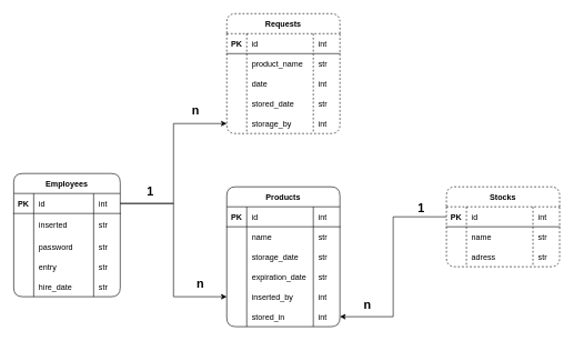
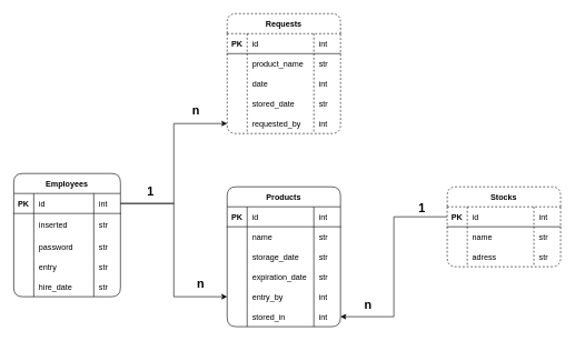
  <mxCell id="0" />
  <mxCell id="1" parent="0" />
  <mxCell id="2" value="Employees" style="shape=table;startSize=30;container=1;collapsible=1;childLayout=tableLayout;fixedRows=1;rowLines=0;fontStyle=1;align=center;resizeLast=1;perimeterSpacing=0;strokeWidth=1;rounded=1;swimlaneFillColor=default;fillStyle=auto;" parent="1" vertex="1"><mxGeometry x="20" y="260" width="160" height="185" as="geometry"><mxRectangle x="40" y="40" width="100" height="30" as="alternateBounds" /></mxGeometry></mxCell>
  <mxCell id="3" value="" style="shape=tableRow;horizontal=0;startSize=0;swimlaneHead=0;swimlaneBody=0;fillColor=none;collapsible=0;dropTarget=0;points=[[0,0.5],[1,0.5]];portConstraint=eastwest;top=0;left=0;right=0;bottom=1;" parent="2" vertex="1"><mxGeometry y="30" width="160" height="30" as="geometry" /></mxCell>
  <mxCell id="4" value="PK" style="shape=partialRectangle;connectable=0;fillColor=none;top=0;left=0;bottom=0;right=0;fontStyle=1;overflow=hidden;" parent="3" vertex="1"><mxGeometry width="30" height="30" as="geometry"><mxRectangle width="30" height="30" as="alternateBounds" /></mxGeometry></mxCell>
  <mxCell id="5" value="id" style="shape=partialRectangle;connectable=0;fillColor=none;top=0;left=0;bottom=0;right=0;align=left;spacingLeft=6;fontStyle=0;overflow=hidden;" parent="3" vertex="1"><mxGeometry x="30" width="90" height="30" as="geometry"><mxRectangle width="90" height="30" as="alternateBounds" /></mxGeometry></mxCell>
  <mxCell id="6" value="int" style="shape=partialRectangle;connectable=0;fillColor=none;top=0;left=0;bottom=0;right=0;align=left;spacingLeft=6;fontStyle=0;overflow=hidden;" vertex="1" parent="3"><mxGeometry x="120" width="40" height="30" as="geometry"><mxRectangle width="40" height="30" as="alternateBounds" /></mxGeometry></mxCell>
  <mxCell id="7" value="" style="shape=tableRow;horizontal=0;startSize=0;swimlaneHead=0;swimlaneBody=0;fillColor=none;collapsible=0;dropTarget=0;points=[[0,0.5],[1,0.5]];portConstraint=eastwest;top=0;left=0;right=0;bottom=0;" parent="2" vertex="1"><mxGeometry y="60" width="160" height="35" as="geometry" /></mxCell>
  <mxCell id="8" value="" style="shape=partialRectangle;connectable=0;fillColor=none;top=0;left=0;bottom=0;right=0;editable=1;overflow=hidden;" parent="7" vertex="1"><mxGeometry width="30" height="35" as="geometry"><mxRectangle width="30" height="35" as="alternateBounds" /></mxGeometry></mxCell>
  <mxCell id="9" value="inserted" style="shape=partialRectangle;connectable=0;fillColor=none;top=0;left=0;bottom=0;right=0;align=left;spacingLeft=6;overflow=hidden;" parent="7" vertex="1"><mxGeometry x="30" width="90" height="35" as="geometry"><mxRectangle width="90" height="35" as="alternateBounds" /></mxGeometry></mxCell>
  <mxCell id="10" value="str" style="shape=partialRectangle;connectable=0;fillColor=none;top=0;left=0;bottom=0;right=0;align=left;spacingLeft=6;overflow=hidden;" vertex="1" parent="7"><mxGeometry x="120" width="40" height="35" as="geometry"><mxRectangle width="40" height="35" as="alternateBounds" /></mxGeometry></mxCell>
  <mxCell id="11" style="shape=tableRow;horizontal=0;startSize=0;swimlaneHead=0;swimlaneBody=0;fillColor=none;collapsible=0;dropTarget=0;points=[[0,0.5],[1,0.5]];portConstraint=eastwest;top=0;left=0;right=0;bottom=0;" vertex="1" parent="2"><mxGeometry y="95" width="160" height="30" as="geometry" /></mxCell>
  <mxCell id="12" style="shape=partialRectangle;connectable=0;fillColor=none;top=0;left=0;bottom=0;right=0;editable=1;overflow=hidden;" vertex="1" parent="11"><mxGeometry width="30" height="30" as="geometry"><mxRectangle width="30" height="30" as="alternateBounds" /></mxGeometry></mxCell>
  <mxCell id="13" value="password" style="shape=partialRectangle;connectable=0;fillColor=none;top=0;left=0;bottom=0;right=0;align=left;spacingLeft=6;overflow=hidden;" vertex="1" parent="11"><mxGeometry x="30" width="90" height="30" as="geometry"><mxRectangle width="90" height="30" as="alternateBounds" /></mxGeometry></mxCell>
  <mxCell id="14" value="str" style="shape=partialRectangle;connectable=0;fillColor=none;top=0;left=0;bottom=0;right=0;align=left;spacingLeft=6;overflow=hidden;" vertex="1" parent="11"><mxGeometry x="120" width="40" height="30" as="geometry"><mxRectangle width="40" height="30" as="alternateBounds" /></mxGeometry></mxCell>
  <mxCell id="15" value="" style="shape=tableRow;horizontal=0;startSize=0;swimlaneHead=0;swimlaneBody=0;fillColor=none;collapsible=0;dropTarget=0;points=[[0,0.5],[1,0.5]];portConstraint=eastwest;top=0;left=0;right=0;bottom=0;" parent="2" vertex="1"><mxGeometry y="125" width="160" height="30" as="geometry" /></mxCell>
  <mxCell id="16" value="" style="shape=partialRectangle;connectable=0;fillColor=none;top=0;left=0;bottom=0;right=0;editable=1;overflow=hidden;" parent="15" vertex="1"><mxGeometry width="30" height="30" as="geometry"><mxRectangle width="30" height="30" as="alternateBounds" /></mxGeometry></mxCell>
  <mxCell id="17" value="entry" style="shape=partialRectangle;connectable=0;fillColor=none;top=0;left=0;bottom=0;right=0;align=left;spacingLeft=6;overflow=hidden;" parent="15" vertex="1"><mxGeometry x="30" width="90" height="30" as="geometry"><mxRectangle width="90" height="30" as="alternateBounds" /></mxGeometry></mxCell>
  <mxCell id="18" value="str" style="shape=partialRectangle;connectable=0;fillColor=none;top=0;left=0;bottom=0;right=0;align=left;spacingLeft=6;overflow=hidden;" vertex="1" parent="15"><mxGeometry x="120" width="40" height="30" as="geometry"><mxRectangle width="40" height="30" as="alternateBounds" /></mxGeometry></mxCell>
  <mxCell id="19" style="shape=tableRow;horizontal=0;startSize=0;swimlaneHead=0;swimlaneBody=0;fillColor=none;collapsible=0;dropTarget=0;points=[[0,0.5],[1,0.5]];portConstraint=eastwest;top=0;left=0;right=0;bottom=0;" parent="2" vertex="1"><mxGeometry y="155" width="160" height="30" as="geometry" /></mxCell>
  <mxCell id="20" style="shape=partialRectangle;connectable=0;fillColor=none;top=0;left=0;bottom=0;right=0;editable=1;overflow=hidden;" parent="19" vertex="1"><mxGeometry width="30" height="30" as="geometry"><mxRectangle width="30" height="30" as="alternateBounds" /></mxGeometry></mxCell>
  <mxCell id="21" value="hire_date" style="shape=partialRectangle;connectable=0;fillColor=none;top=0;left=0;bottom=0;right=0;align=left;spacingLeft=6;overflow=hidden;" parent="19" vertex="1"><mxGeometry x="30" width="90" height="30" as="geometry"><mxRectangle width="90" height="30" as="alternateBounds" /></mxGeometry></mxCell>
  <mxCell id="22" value="str" style="shape=partialRectangle;connectable=0;fillColor=none;top=0;left=0;bottom=0;right=0;align=left;spacingLeft=6;overflow=hidden;" vertex="1" parent="19"><mxGeometry x="120" width="40" height="30" as="geometry"><mxRectangle width="40" height="30" as="alternateBounds" /></mxGeometry></mxCell>
  <mxCell id="23" value="Products" style="shape=table;startSize=30;container=1;collapsible=1;childLayout=tableLayout;fixedRows=1;rowLines=0;fontStyle=1;align=center;resizeLast=1;rounded=1;shadow=0;gradientColor=none;swimlaneFillColor=default;" parent="1" vertex="1"><mxGeometry x="340" y="280" width="170" height="210" as="geometry"><mxRectangle x="40" y="190" width="90" height="30" as="alternateBounds" /></mxGeometry></mxCell>
  <mxCell id="24" value="" style="shape=tableRow;horizontal=0;startSize=0;swimlaneHead=0;swimlaneBody=0;fillColor=none;collapsible=0;dropTarget=0;points=[[0,0.5],[1,0.5]];portConstraint=eastwest;top=0;left=0;right=0;bottom=1;" parent="23" vertex="1"><mxGeometry y="30" width="170" height="30" as="geometry" /></mxCell>
  <mxCell id="25" value="PK" style="shape=partialRectangle;connectable=0;fillColor=none;top=0;left=0;bottom=0;right=0;fontStyle=1;overflow=hidden;" parent="24" vertex="1"><mxGeometry width="30" height="30" as="geometry"><mxRectangle width="30" height="30" as="alternateBounds" /></mxGeometry></mxCell>
  <mxCell id="26" value="id" style="shape=partialRectangle;connectable=0;fillColor=none;top=0;left=0;bottom=0;right=0;align=left;spacingLeft=6;fontStyle=0;overflow=hidden;" parent="24" vertex="1"><mxGeometry x="30" width="100" height="30" as="geometry"><mxRectangle width="100" height="30" as="alternateBounds" /></mxGeometry></mxCell>
  <mxCell id="27" value="int" style="shape=partialRectangle;connectable=0;fillColor=none;top=0;left=0;bottom=0;right=0;align=left;spacingLeft=6;fontStyle=0;overflow=hidden;" vertex="1" parent="24"><mxGeometry x="130" width="40" height="30" as="geometry"><mxRectangle width="40" height="30" as="alternateBounds" /></mxGeometry></mxCell>
  <mxCell id="28" value="" style="shape=tableRow;horizontal=0;startSize=0;swimlaneHead=0;swimlaneBody=0;fillColor=none;collapsible=0;dropTarget=0;points=[[0,0.5],[1,0.5]];portConstraint=eastwest;top=0;left=0;right=0;bottom=0;" parent="23" vertex="1"><mxGeometry y="60" width="170" height="30" as="geometry" /></mxCell>
  <mxCell id="29" value="" style="shape=partialRectangle;connectable=0;fillColor=none;top=0;left=0;bottom=0;right=0;editable=1;overflow=hidden;" parent="28" vertex="1"><mxGeometry width="30" height="30" as="geometry"><mxRectangle width="30" height="30" as="alternateBounds" /></mxGeometry></mxCell>
  <mxCell id="30" value="name" style="shape=partialRectangle;connectable=0;fillColor=none;top=0;left=0;bottom=0;right=0;align=left;spacingLeft=6;overflow=hidden;" parent="28" vertex="1"><mxGeometry x="30" width="100" height="30" as="geometry"><mxRectangle width="100" height="30" as="alternateBounds" /></mxGeometry></mxCell>
  <mxCell id="31" value="str" style="shape=partialRectangle;connectable=0;fillColor=none;top=0;left=0;bottom=0;right=0;align=left;spacingLeft=6;overflow=hidden;" vertex="1" parent="28"><mxGeometry x="130" width="40" height="30" as="geometry"><mxRectangle width="40" height="30" as="alternateBounds" /></mxGeometry></mxCell>
  <mxCell id="32" style="shape=tableRow;horizontal=0;startSize=0;swimlaneHead=0;swimlaneBody=0;fillColor=none;collapsible=0;dropTarget=0;points=[[0,0.5],[1,0.5]];portConstraint=eastwest;top=0;left=0;right=0;bottom=0;" parent="23" vertex="1"><mxGeometry y="90" width="170" height="30" as="geometry" /></mxCell>
  <mxCell id="33" style="shape=partialRectangle;connectable=0;fillColor=none;top=0;left=0;bottom=0;right=0;editable=1;overflow=hidden;" parent="32" vertex="1"><mxGeometry width="30" height="30" as="geometry"><mxRectangle width="30" height="30" as="alternateBounds" /></mxGeometry></mxCell>
  <mxCell id="34" value="storage_date" style="shape=partialRectangle;connectable=0;fillColor=none;top=0;left=0;bottom=0;right=0;align=left;spacingLeft=6;overflow=hidden;" parent="32" vertex="1"><mxGeometry x="30" width="100" height="30" as="geometry"><mxRectangle width="100" height="30" as="alternateBounds" /></mxGeometry></mxCell>
  <mxCell id="35" value="str" style="shape=partialRectangle;connectable=0;fillColor=none;top=0;left=0;bottom=0;right=0;align=left;spacingLeft=6;overflow=hidden;" vertex="1" parent="32"><mxGeometry x="130" width="40" height="30" as="geometry"><mxRectangle width="40" height="30" as="alternateBounds" /></mxGeometry></mxCell>
  <mxCell id="36" style="shape=tableRow;horizontal=0;startSize=0;swimlaneHead=0;swimlaneBody=0;fillColor=none;collapsible=0;dropTarget=0;points=[[0,0.5],[1,0.5]];portConstraint=eastwest;top=0;left=0;right=0;bottom=0;" parent="23" vertex="1"><mxGeometry y="120" width="170" height="30" as="geometry" /></mxCell>
  <mxCell id="37" style="shape=partialRectangle;connectable=0;fillColor=none;top=0;left=0;bottom=0;right=0;editable=1;overflow=hidden;" parent="36" vertex="1"><mxGeometry width="30" height="30" as="geometry"><mxRectangle width="30" height="30" as="alternateBounds" /></mxGeometry></mxCell>
  <mxCell id="38" value="expiration_date" style="shape=partialRectangle;connectable=0;fillColor=none;top=0;left=0;bottom=0;right=0;align=left;spacingLeft=6;overflow=hidden;" parent="36" vertex="1"><mxGeometry x="30" width="100" height="30" as="geometry"><mxRectangle width="100" height="30" as="alternateBounds" /></mxGeometry></mxCell>
  <mxCell id="39" value="str" style="shape=partialRectangle;connectable=0;fillColor=none;top=0;left=0;bottom=0;right=0;align=left;spacingLeft=6;overflow=hidden;" vertex="1" parent="36"><mxGeometry x="130" width="40" height="30" as="geometry"><mxRectangle width="40" height="30" as="alternateBounds" /></mxGeometry></mxCell>
  <mxCell id="40" style="shape=tableRow;horizontal=0;startSize=0;swimlaneHead=0;swimlaneBody=0;fillColor=none;collapsible=0;dropTarget=0;points=[[0,0.5],[1,0.5]];portConstraint=eastwest;top=0;left=0;right=0;bottom=0;" vertex="1" parent="23"><mxGeometry y="150" width="170" height="30" as="geometry" /></mxCell>
  <mxCell id="41" style="shape=partialRectangle;connectable=0;fillColor=none;top=0;left=0;bottom=0;right=0;editable=1;overflow=hidden;" vertex="1" parent="40"><mxGeometry width="30" height="30" as="geometry"><mxRectangle width="30" height="30" as="alternateBounds" /></mxGeometry></mxCell>
- <mxCell id="42" value="inserted_by" style="shape=partialRectangle;connectable=0;fillColor=none;top=0;left=0;bottom=0;right=0;align=left;spacingLeft=6;overflow=hidden;" vertex="1" parent="40"><mxGeometry x="30" width="100" height="30" as="geometry"><mxRectangle width="100" height="30" as="alternateBounds" /></mxGeometry></mxCell>
+ <mxCell id="42" value="entry_by" style="shape=partialRectangle;connectable=0;fillColor=none;top=0;left=0;bottom=0;right=0;align=left;spacingLeft=6;overflow=hidden;" vertex="1" parent="40"><mxGeometry x="30" width="100" height="30" as="geometry"><mxRectangle width="100" height="30" as="alternateBounds" /></mxGeometry></mxCell>
  <mxCell id="43" value="int" style="shape=partialRectangle;connectable=0;fillColor=none;top=0;left=0;bottom=0;right=0;align=left;spacingLeft=6;overflow=hidden;" vertex="1" parent="40"><mxGeometry x="130" width="40" height="30" as="geometry"><mxRectangle width="40" height="30" as="alternateBounds" /></mxGeometry></mxCell>
  <mxCell id="44" style="shape=tableRow;horizontal=0;startSize=0;swimlaneHead=0;swimlaneBody=0;fillColor=none;collapsible=0;dropTarget=0;points=[[0,0.5],[1,0.5]];portConstraint=eastwest;top=0;left=0;right=0;bottom=0;" vertex="1" parent="23"><mxGeometry y="180" width="170" height="30" as="geometry" /></mxCell>
  <mxCell id="45" style="shape=partialRectangle;connectable=0;fillColor=none;top=0;left=0;bottom=0;right=0;editable=1;overflow=hidden;" vertex="1" parent="44"><mxGeometry width="30" height="30" as="geometry"><mxRectangle width="30" height="30" as="alternateBounds" /></mxGeometry></mxCell>
  <mxCell id="46" value="stored_in" style="shape=partialRectangle;connectable=0;fillColor=none;top=0;left=0;bottom=0;right=0;align=left;spacingLeft=6;overflow=hidden;" vertex="1" parent="44"><mxGeometry x="30" width="100" height="30" as="geometry"><mxRectangle width="100" height="30" as="alternateBounds" /></mxGeometry></mxCell>
  <mxCell id="47" value="int" style="shape=partialRectangle;connectable=0;fillColor=none;top=0;left=0;bottom=0;right=0;align=left;spacingLeft=6;overflow=hidden;" vertex="1" parent="44"><mxGeometry x="130" width="40" height="30" as="geometry"><mxRectangle width="40" height="30" as="alternateBounds" /></mxGeometry></mxCell>
  <mxCell id="48" value="n" style="edgeStyle=orthogonalEdgeStyle;rounded=0;orthogonalLoop=1;jettySize=auto;html=1;exitX=1;exitY=0.5;exitDx=0;exitDy=0;entryX=0;entryY=0.5;entryDx=0;entryDy=0;fontSize=18;fontStyle=1;verticalAlign=bottom;labelBackgroundColor=none;" edge="1" parent="1" source="3" target="40"><mxGeometry x="0.733" y="5" relative="1" as="geometry"><mxPoint as="offset" /></mxGeometry></mxCell>
  <mxCell id="49" value="Requests" style="shape=table;startSize=30;container=1;collapsible=1;childLayout=tableLayout;fixedRows=1;rowLines=0;fontStyle=1;align=center;resizeLast=1;rounded=1;shadow=0;gradientColor=none;swimlaneFillColor=default;dashed=1;" vertex="1" parent="1"><mxGeometry x="340" y="20" width="170" height="180" as="geometry"><mxRectangle x="40" y="190" width="90" height="30" as="alternateBounds" /></mxGeometry></mxCell>
  <mxCell id="50" value="" style="shape=tableRow;horizontal=0;startSize=0;swimlaneHead=0;swimlaneBody=0;fillColor=none;collapsible=0;dropTarget=0;points=[[0,0.5],[1,0.5]];portConstraint=eastwest;top=0;left=0;right=0;bottom=1;" vertex="1" parent="49"><mxGeometry y="30" width="170" height="30" as="geometry" /></mxCell>
  <mxCell id="51" value="PK" style="shape=partialRectangle;connectable=0;fillColor=none;top=0;left=0;bottom=0;right=0;fontStyle=1;overflow=hidden;" vertex="1" parent="50"><mxGeometry width="30" height="30" as="geometry"><mxRectangle width="30" height="30" as="alternateBounds" /></mxGeometry></mxCell>
  <mxCell id="52" value="id" style="shape=partialRectangle;connectable=0;fillColor=none;top=0;left=0;bottom=0;right=0;align=left;spacingLeft=6;fontStyle=0;overflow=hidden;" vertex="1" parent="50"><mxGeometry x="30" width="100" height="30" as="geometry"><mxRectangle width="100" height="30" as="alternateBounds" /></mxGeometry></mxCell>
  <mxCell id="53" value="int" style="shape=partialRectangle;connectable=0;fillColor=none;top=0;left=0;bottom=0;right=0;align=left;spacingLeft=6;fontStyle=0;overflow=hidden;" vertex="1" parent="50"><mxGeometry x="130" width="40" height="30" as="geometry"><mxRectangle width="40" height="30" as="alternateBounds" /></mxGeometry></mxCell>
  <mxCell id="54" value="" style="shape=tableRow;horizontal=0;startSize=0;swimlaneHead=0;swimlaneBody=0;fillColor=none;collapsible=0;dropTarget=0;points=[[0,0.5],[1,0.5]];portConstraint=eastwest;top=0;left=0;right=0;bottom=0;" vertex="1" parent="49"><mxGeometry y="60" width="170" height="30" as="geometry" /></mxCell>
  <mxCell id="55" value="" style="shape=partialRectangle;connectable=0;fillColor=none;top=0;left=0;bottom=0;right=0;editable=1;overflow=hidden;" vertex="1" parent="54"><mxGeometry width="30" height="30" as="geometry"><mxRectangle width="30" height="30" as="alternateBounds" /></mxGeometry></mxCell>
  <mxCell id="56" value="product_name" style="shape=partialRectangle;connectable=0;fillColor=none;top=0;left=0;bottom=0;right=0;align=left;spacingLeft=6;overflow=hidden;" vertex="1" parent="54"><mxGeometry x="30" width="100" height="30" as="geometry"><mxRectangle width="100" height="30" as="alternateBounds" /></mxGeometry></mxCell>
  <mxCell id="57" value="str" style="shape=partialRectangle;connectable=0;fillColor=none;top=0;left=0;bottom=0;right=0;align=left;spacingLeft=6;overflow=hidden;" vertex="1" parent="54"><mxGeometry x="130" width="40" height="30" as="geometry"><mxRectangle width="40" height="30" as="alternateBounds" /></mxGeometry></mxCell>
  <mxCell id="58" style="shape=tableRow;horizontal=0;startSize=0;swimlaneHead=0;swimlaneBody=0;fillColor=none;collapsible=0;dropTarget=0;points=[[0,0.5],[1,0.5]];portConstraint=eastwest;top=0;left=0;right=0;bottom=0;" vertex="1" parent="49"><mxGeometry y="90" width="170" height="30" as="geometry" /></mxCell>
  <mxCell id="59" style="shape=partialRectangle;connectable=0;fillColor=none;top=0;left=0;bottom=0;right=0;editable=1;overflow=hidden;" vertex="1" parent="58"><mxGeometry width="30" height="30" as="geometry"><mxRectangle width="30" height="30" as="alternateBounds" /></mxGeometry></mxCell>
  <mxCell id="60" value="date" style="shape=partialRectangle;connectable=0;fillColor=none;top=0;left=0;bottom=0;right=0;align=left;spacingLeft=6;overflow=hidden;" vertex="1" parent="58"><mxGeometry x="30" width="100" height="30" as="geometry"><mxRectangle width="100" height="30" as="alternateBounds" /></mxGeometry></mxCell>
  <mxCell id="61" value="int" style="shape=partialRectangle;connectable=0;fillColor=none;top=0;left=0;bottom=0;right=0;align=left;spacingLeft=6;overflow=hidden;" vertex="1" parent="58"><mxGeometry x="130" width="40" height="30" as="geometry"><mxRectangle width="40" height="30" as="alternateBounds" /></mxGeometry></mxCell>
  <mxCell id="62" style="shape=tableRow;horizontal=0;startSize=0;swimlaneHead=0;swimlaneBody=0;fillColor=none;collapsible=0;dropTarget=0;points=[[0,0.5],[1,0.5]];portConstraint=eastwest;top=0;left=0;right=0;bottom=0;" vertex="1" parent="49"><mxGeometry y="120" width="170" height="30" as="geometry" /></mxCell>
  <mxCell id="63" style="shape=partialRectangle;connectable=0;fillColor=none;top=0;left=0;bottom=0;right=0;editable=1;overflow=hidden;" vertex="1" parent="62"><mxGeometry width="30" height="30" as="geometry"><mxRectangle width="30" height="30" as="alternateBounds" /></mxGeometry></mxCell>
  <mxCell id="64" value="stored_date" style="shape=partialRectangle;connectable=0;fillColor=none;top=0;left=0;bottom=0;right=0;align=left;spacingLeft=6;overflow=hidden;" vertex="1" parent="62"><mxGeometry x="30" width="100" height="30" as="geometry"><mxRectangle width="100" height="30" as="alternateBounds" /></mxGeometry></mxCell>
  <mxCell id="65" value="str" style="shape=partialRectangle;connectable=0;fillColor=none;top=0;left=0;bottom=0;right=0;align=left;spacingLeft=6;overflow=hidden;" vertex="1" parent="62"><mxGeometry x="130" width="40" height="30" as="geometry"><mxRectangle width="40" height="30" as="alternateBounds" /></mxGeometry></mxCell>
  <mxCell id="66" style="shape=tableRow;horizontal=0;startSize=0;swimlaneHead=0;swimlaneBody=0;fillColor=none;collapsible=0;dropTarget=0;points=[[0,0.5],[1,0.5]];portConstraint=eastwest;top=0;left=0;right=0;bottom=0;" vertex="1" parent="49"><mxGeometry y="150" width="170" height="30" as="geometry" /></mxCell>
  <mxCell id="67" style="shape=partialRectangle;connectable=0;fillColor=none;top=0;left=0;bottom=0;right=0;editable=1;overflow=hidden;" vertex="1" parent="66"><mxGeometry width="30" height="30" as="geometry"><mxRectangle width="30" height="30" as="alternateBounds" /></mxGeometry></mxCell>
- <mxCell id="68" value="storage_by" style="shape=partialRectangle;connectable=0;fillColor=none;top=0;left=0;bottom=0;right=0;align=left;spacingLeft=6;overflow=hidden;" vertex="1" parent="66"><mxGeometry x="30" width="100" height="30" as="geometry"><mxRectangle width="100" height="30" as="alternateBounds" /></mxGeometry></mxCell>
+ <mxCell id="68" value="requested_by" style="shape=partialRectangle;connectable=0;fillColor=none;top=0;left=0;bottom=0;right=0;align=left;spacingLeft=6;overflow=hidden;" vertex="1" parent="66"><mxGeometry x="30" width="100" height="30" as="geometry"><mxRectangle width="100" height="30" as="alternateBounds" /></mxGeometry></mxCell>
  <mxCell id="69" value="int" style="shape=partialRectangle;connectable=0;fillColor=none;top=0;left=0;bottom=0;right=0;align=left;spacingLeft=6;overflow=hidden;" vertex="1" parent="66"><mxGeometry x="130" width="40" height="30" as="geometry"><mxRectangle width="40" height="30" as="alternateBounds" /></mxGeometry></mxCell>
  <mxCell id="70" value="n" style="edgeStyle=orthogonalEdgeStyle;rounded=0;orthogonalLoop=1;jettySize=auto;html=1;exitX=1;exitY=0.5;exitDx=0;exitDy=0;entryX=0;entryY=0.5;entryDx=0;entryDy=0;fontSize=18;fontStyle=1;labelBorderColor=none;spacingTop=0;spacing=2;spacingLeft=0;spacingRight=0;align=center;verticalAlign=bottom;targetPerimeterSpacing=0;jumpSize=6;strokeColor=default;labelBackgroundColor=none;" edge="1" parent="1" source="3" target="66"><mxGeometry x="0.667" y="5" relative="1" as="geometry"><mxPoint as="offset" /></mxGeometry></mxCell>
  <mxCell id="71" value="1" style="edgeLabel;html=1;align=center;verticalAlign=bottom;resizable=0;points=[];fontSize=18;fontStyle=1;labelBackgroundColor=none;" vertex="1" connectable="0" parent="70"><mxGeometry x="-0.799" y="-1" relative="1" as="geometry"><mxPoint x="16" y="-6" as="offset" /></mxGeometry></mxCell>
  <mxCell id="72" value="Stocks" style="shape=table;startSize=30;container=1;collapsible=1;childLayout=tableLayout;fixedRows=1;rowLines=0;fontStyle=1;align=center;resizeLast=1;rounded=1;shadow=0;gradientColor=none;swimlaneFillColor=default;dashed=1;" vertex="1" parent="1"><mxGeometry x="670" y="280" width="170" height="120" as="geometry"><mxRectangle x="40" y="190" width="90" height="30" as="alternateBounds" /></mxGeometry></mxCell>
  <mxCell id="73" value="" style="shape=tableRow;horizontal=0;startSize=0;swimlaneHead=0;swimlaneBody=0;fillColor=none;collapsible=0;dropTarget=0;points=[[0,0.5],[1,0.5]];portConstraint=eastwest;top=0;left=0;right=0;bottom=1;" vertex="1" parent="72"><mxGeometry y="30" width="170" height="30" as="geometry" /></mxCell>
  <mxCell id="74" value="PK" style="shape=partialRectangle;connectable=0;fillColor=none;top=0;left=0;bottom=0;right=0;fontStyle=1;overflow=hidden;" vertex="1" parent="73"><mxGeometry width="30" height="30" as="geometry"><mxRectangle width="30" height="30" as="alternateBounds" /></mxGeometry></mxCell>
  <mxCell id="75" value="id" style="shape=partialRectangle;connectable=0;fillColor=none;top=0;left=0;bottom=0;right=0;align=left;spacingLeft=6;fontStyle=0;overflow=hidden;" vertex="1" parent="73"><mxGeometry x="30" width="100" height="30" as="geometry"><mxRectangle width="100" height="30" as="alternateBounds" /></mxGeometry></mxCell>
  <mxCell id="76" value="int" style="shape=partialRectangle;connectable=0;fillColor=none;top=0;left=0;bottom=0;right=0;align=left;spacingLeft=6;fontStyle=0;overflow=hidden;" vertex="1" parent="73"><mxGeometry x="130" width="40" height="30" as="geometry"><mxRectangle width="40" height="30" as="alternateBounds" /></mxGeometry></mxCell>
  <mxCell id="77" value="" style="shape=tableRow;horizontal=0;startSize=0;swimlaneHead=0;swimlaneBody=0;fillColor=none;collapsible=0;dropTarget=0;points=[[0,0.5],[1,0.5]];portConstraint=eastwest;top=0;left=0;right=0;bottom=0;" vertex="1" parent="72"><mxGeometry y="60" width="170" height="30" as="geometry" /></mxCell>
  <mxCell id="78" value="" style="shape=partialRectangle;connectable=0;fillColor=none;top=0;left=0;bottom=0;right=0;editable=1;overflow=hidden;" vertex="1" parent="77"><mxGeometry width="30" height="30" as="geometry"><mxRectangle width="30" height="30" as="alternateBounds" /></mxGeometry></mxCell>
  <mxCell id="79" value="name" style="shape=partialRectangle;connectable=0;fillColor=none;top=0;left=0;bottom=0;right=0;align=left;spacingLeft=6;overflow=hidden;" vertex="1" parent="77"><mxGeometry x="30" width="100" height="30" as="geometry"><mxRectangle width="100" height="30" as="alternateBounds" /></mxGeometry></mxCell>
  <mxCell id="80" value="str" style="shape=partialRectangle;connectable=0;fillColor=none;top=0;left=0;bottom=0;right=0;align=left;spacingLeft=6;overflow=hidden;" vertex="1" parent="77"><mxGeometry x="130" width="40" height="30" as="geometry"><mxRectangle width="40" height="30" as="alternateBounds" /></mxGeometry></mxCell>
  <mxCell id="81" style="shape=tableRow;horizontal=0;startSize=0;swimlaneHead=0;swimlaneBody=0;fillColor=none;collapsible=0;dropTarget=0;points=[[0,0.5],[1,0.5]];portConstraint=eastwest;top=0;left=0;right=0;bottom=0;" vertex="1" parent="72"><mxGeometry y="90" width="170" height="30" as="geometry" /></mxCell>
  <mxCell id="82" style="shape=partialRectangle;connectable=0;fillColor=none;top=0;left=0;bottom=0;right=0;editable=1;overflow=hidden;" vertex="1" parent="81"><mxGeometry width="30" height="30" as="geometry"><mxRectangle width="30" height="30" as="alternateBounds" /></mxGeometry></mxCell>
  <mxCell id="83" value="adress" style="shape=partialRectangle;connectable=0;fillColor=none;top=0;left=0;bottom=0;right=0;align=left;spacingLeft=6;overflow=hidden;" vertex="1" parent="81"><mxGeometry x="30" width="100" height="30" as="geometry"><mxRectangle width="100" height="30" as="alternateBounds" /></mxGeometry></mxCell>
  <mxCell id="84" value="str" style="shape=partialRectangle;connectable=0;fillColor=none;top=0;left=0;bottom=0;right=0;align=left;spacingLeft=6;overflow=hidden;" vertex="1" parent="81"><mxGeometry x="130" width="40" height="30" as="geometry"><mxRectangle width="40" height="30" as="alternateBounds" /></mxGeometry></mxCell>
  <mxCell id="85" style="edgeStyle=orthogonalEdgeStyle;rounded=0;sketch=0;jumpSize=6;orthogonalLoop=1;jettySize=auto;html=1;exitX=0;exitY=0.5;exitDx=0;exitDy=0;entryX=1;entryY=0.5;entryDx=0;entryDy=0;labelBorderColor=none;strokeColor=default;fontSize=18;targetPerimeterSpacing=0;" edge="1" parent="1" source="73" target="44"><mxGeometry relative="1" as="geometry" /></mxCell>
  <mxCell id="86" value="1" style="edgeLabel;html=1;align=center;verticalAlign=bottom;resizable=0;points=[];fontSize=18;fontStyle=1;labelBackgroundColor=none;" vertex="1" connectable="0" parent="85"><mxGeometry x="-0.842" y="2" relative="1" as="geometry"><mxPoint x="-15" y="-2" as="offset" /></mxGeometry></mxCell>
  <mxCell id="87" value="n" style="edgeLabel;html=1;align=center;verticalAlign=bottom;resizable=0;points=[];fontSize=18;labelBackgroundColor=none;fontStyle=1" vertex="1" connectable="0" parent="85"><mxGeometry x="0.689" y="2" relative="1" as="geometry"><mxPoint x="-8" y="-7" as="offset" /></mxGeometry></mxCell>
